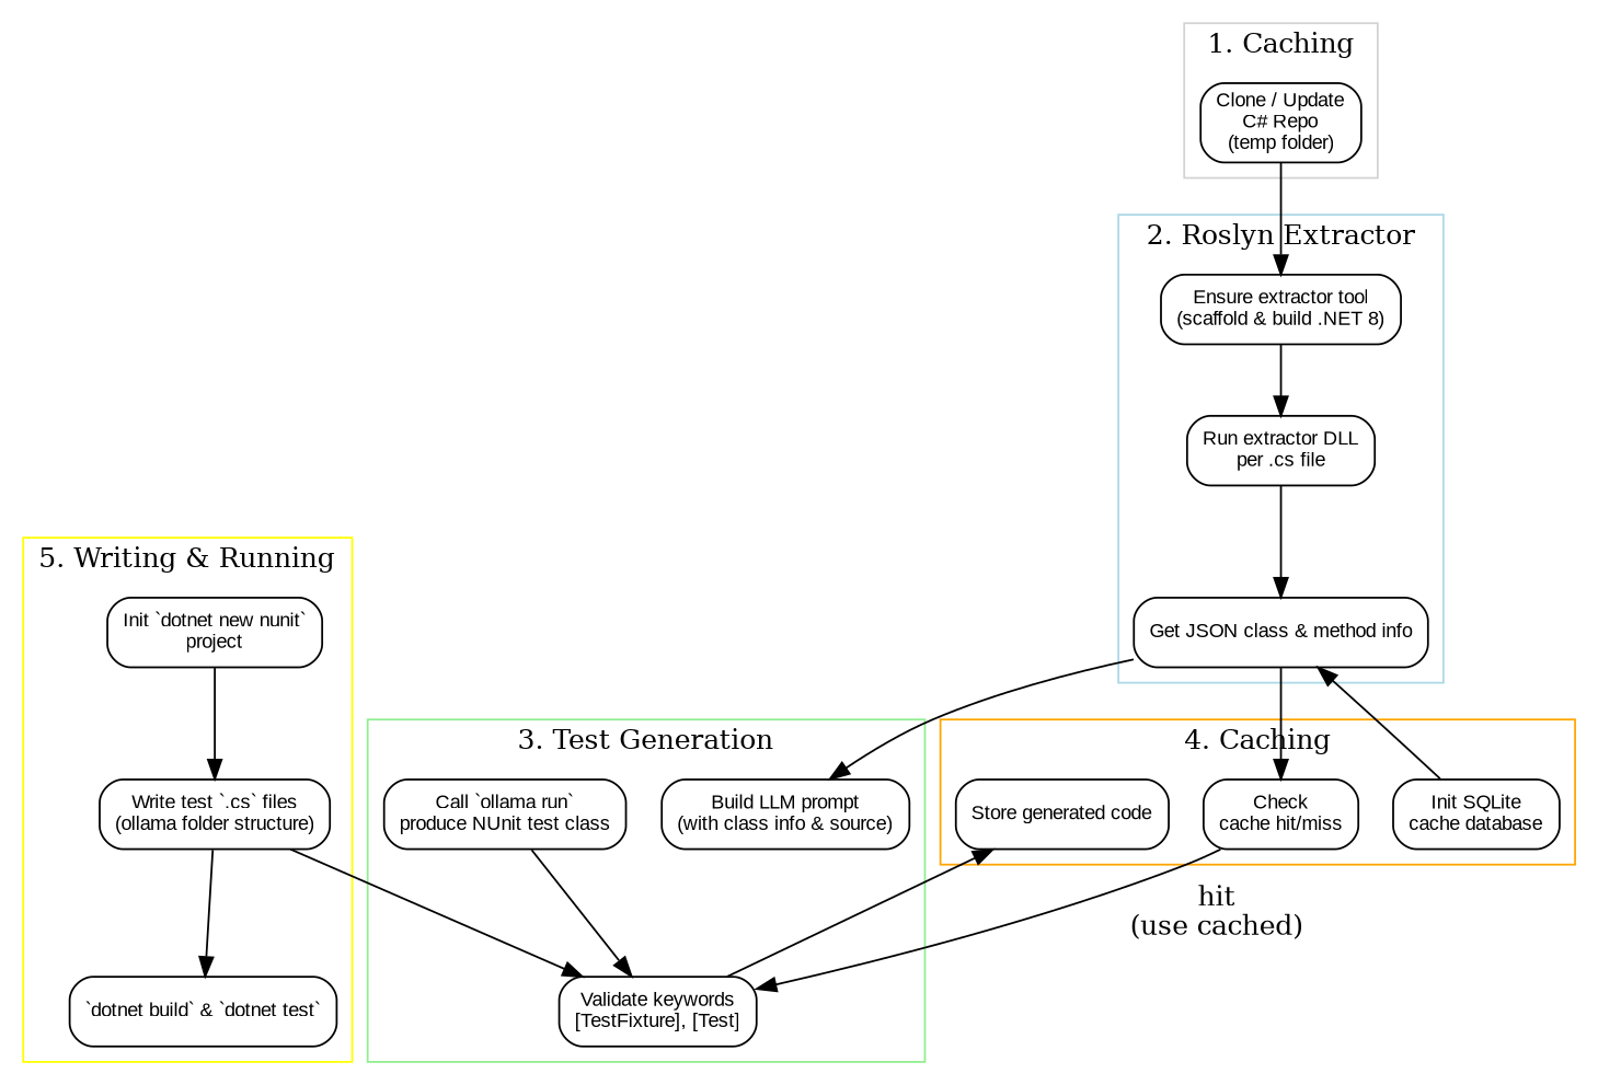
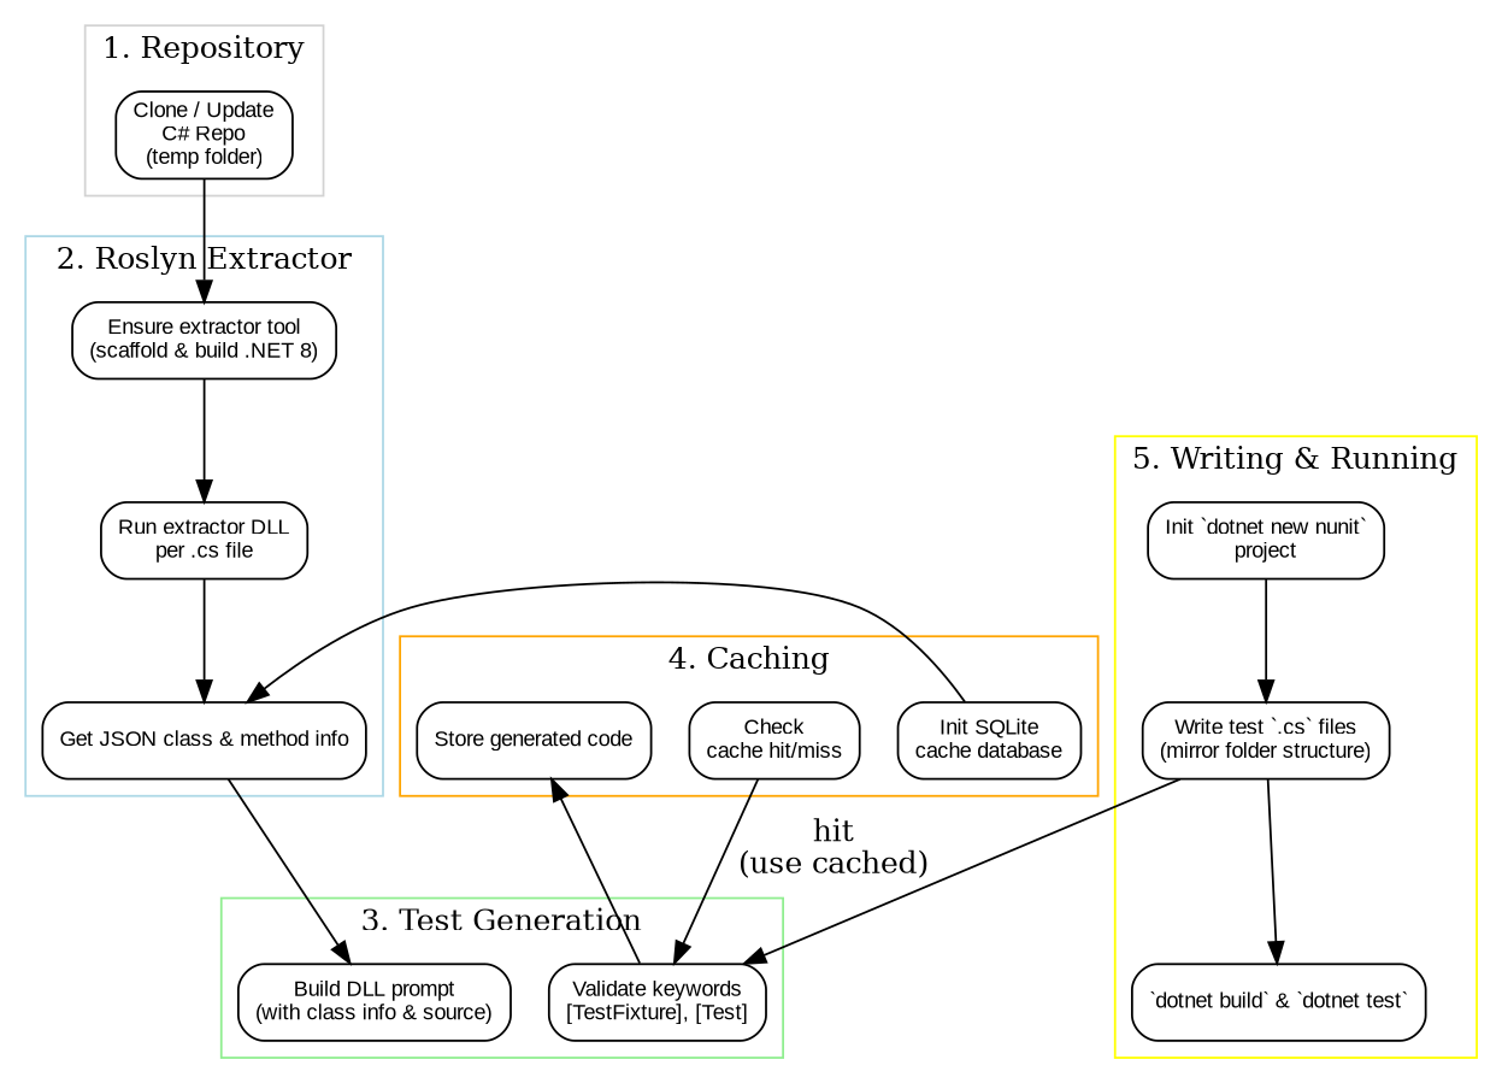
  digraph {
    rankdir=TB
    node [fontname=Arial fontsize=10 shape=box style=rounded]
    n1 [label="Ensure extractor tool\n(scaffold & build .NET 8)"]
    n2 [label="Run extractor DLL\nper .cs file"]
    n3 [label="Get JSON class & method info"]
    n4 [label="Clone / Update\nC# Repo\n(temp folder)"]
-   n5 [label="Build LLM prompt\n(with class info & source)"]
-   n6 [label="Call `ollama run`\nproduce NUnit test class"]
+   n5 [label="Build DLL prompt\n(with class info & source)"]
    n7 [label="Validate keywords\n[TestFixture], [Test]"]
    n8 [label="Init SQLite\ncache database"]
    n9 [label="Check\ncache hit/miss"]
    n10 [label="Store generated code"]
    n11 [label="Init `dotnet new nunit`\nproject"]
-   n12 [label="Write test `.cs` files\n(ollama folder structure)"]
+   n12 [label="Write test `.cs` files\n(mirror folder structure)"]
    n13 [label="`dotnet build` & `dotnet test`"]
    subgraph cluster_1 {
      color=lightblue
      label="2. Roslyn Extractor"
      n1
      n2
      n3
    }
    subgraph cluster_2 {
      color=lightgray
-     label="1. Caching"
+     label="1. Repository"
      n4
    }
    subgraph cluster_3 {
      color=lightgreen
      label="3. Test Generation"
      n5
-     n6
      n7
    }
    subgraph cluster_4 {
      color=orange
      label="4. Caching"
      n8
      n9
      n10
    }
    subgraph cluster_5 {
      color=yellow
      label="5. Writing & Running"
      n11
      n12
      n13
    }
    n1 -> n2
    n2 -> n3
    n3 -> n5
-   n3 -> n9
    n4 -> n1
-   n6 -> n7
    n7 -> n10
    n8 -> n3
    n9 -> n7 [label="hit\n(use cached)"]
    n11 -> n12
    n12 -> n7
    n12 -> n13
  }
